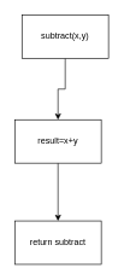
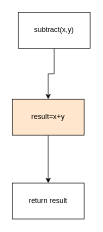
  <mxCell id="0" />
  <mxCell id="1" parent="0" />
  <mxCell id="2" value="" style="edgeStyle=orthogonalEdgeStyle;rounded=0;orthogonalLoop=1;jettySize=auto;html=1;" edge="1" parent="1" source="3" target="5"><mxGeometry relative="1" as="geometry" /></mxCell>
  <mxCell id="3" value="subtract(x,y)" style="whiteSpace=wrap;html=1;" vertex="1" parent="1"><mxGeometry x="30" y="20" width="120" height="60" as="geometry" /></mxCell>
  <mxCell id="4" value="" style="edgeStyle=orthogonalEdgeStyle;rounded=0;orthogonalLoop=1;jettySize=auto;html=1;" edge="1" parent="1" source="5" target="6"><mxGeometry relative="1" as="geometry" /></mxCell>
- <mxCell id="5" value="result=x+y" style="whiteSpace=wrap;html=1;" vertex="1" parent="1"><mxGeometry x="20" y="165" width="120" height="60" as="geometry" /></mxCell>
- <mxCell id="6" value="return subtract" style="whiteSpace=wrap;html=1;" vertex="1" parent="1"><mxGeometry x="20" y="305" width="120" height="60" as="geometry" /></mxCell>
+ <mxCell id="5" value="result=x+y" style="whiteSpace=wrap;html=1;fillColor=#ffe6cc;" vertex="1" parent="1"><mxGeometry x="20" y="165" width="120" height="60" as="geometry" /></mxCell>
+ <mxCell id="6" value="return result" style="whiteSpace=wrap;html=1;" vertex="1" parent="1"><mxGeometry x="20" y="305" width="120" height="60" as="geometry" /></mxCell>
